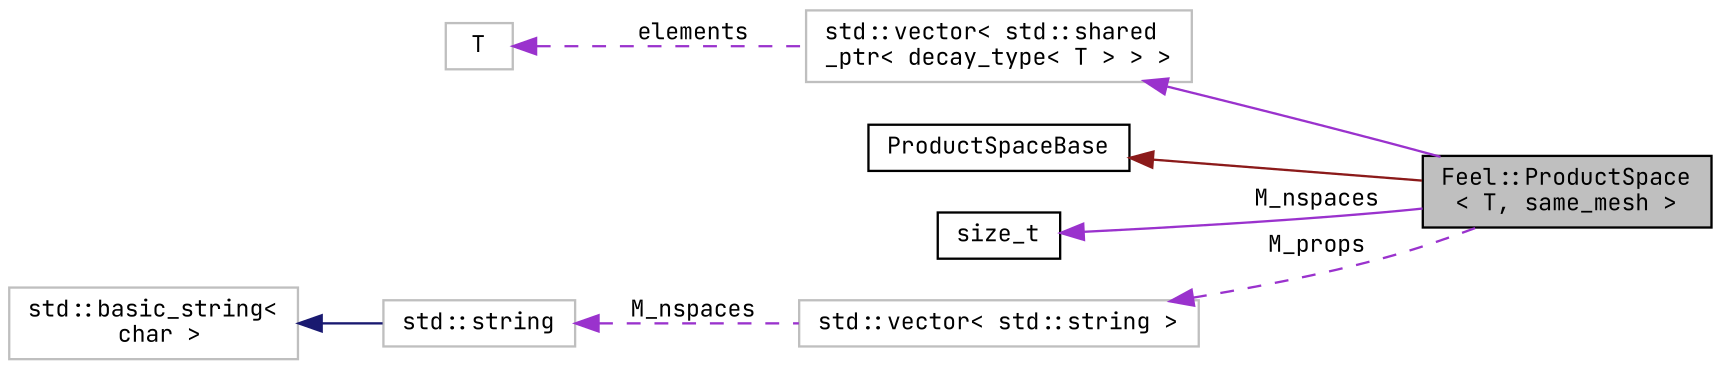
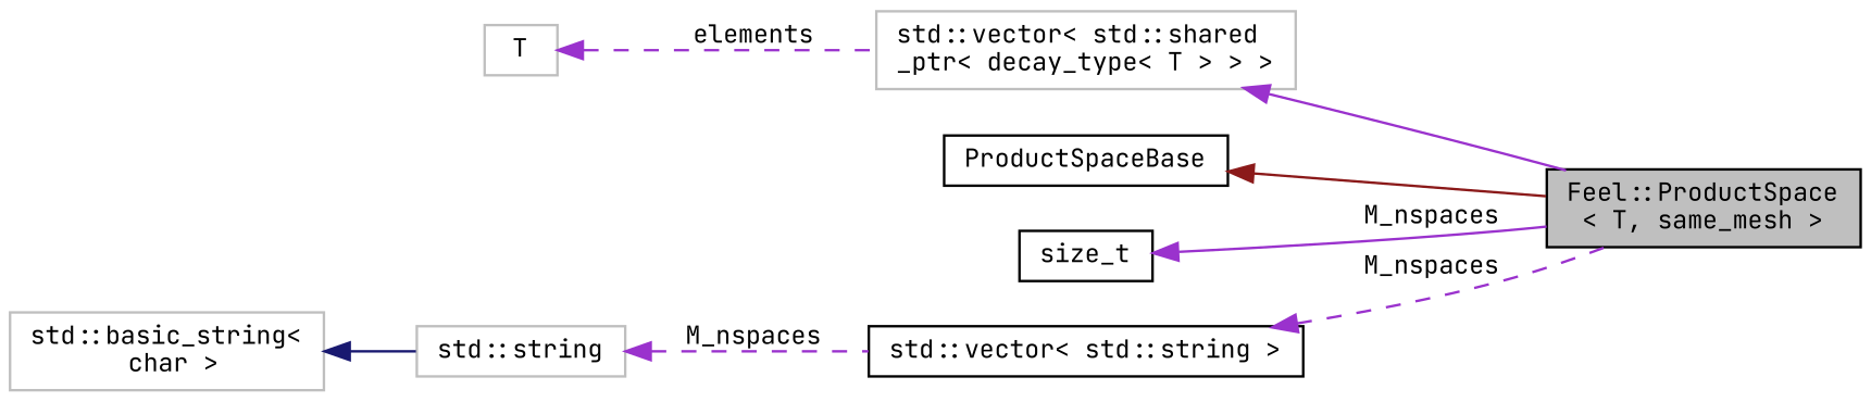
  digraph {
    fontname="JetBrains Mono"
    rankdir=LR
    node [color=grey75 fillcolor=white fontname="JetBrains Mono" fontsize=10 shape=record style=filled]
    edge [color=darkorchid3 dir=back fontname="JetBrains Mono" fontsize=10 labelfontname=Helvetica labelfontsize=10 style=solid]
    n1 [color=black fillcolor=grey75 fontcolor=black height=0.2 label="Feel::ProductSpace\l\< T, same_mesh \>" width=0.4]
    n2 [height=0.2 label="std::vector\< std::shared\l_ptr\< decay_type\< T \> \> \>" width=0.4]
    n3 [height=0.2 label=T width=0.4]
    n4 [color=black height=0.2 label=ProductSpaceBase width=0.4]
    n5 [color=black height=0.2 label=size_t width=0.4]
-   n6 [height=0.2 label="std::vector\< std::string \>" width=0.4]
+   n6 [color=black height=0.2 label="std::vector\< std::string \>" width=0.4]
    n7 [height=0.2 label="std::string" width=0.4]
    n8 [height=0.2 label="std::basic_string\<\l char \>" width=0.4]
    n2 -> n1
    n3 -> n2 [label=" elements" style=dashed]
    n4 -> n1 [color=firebrick4]
    n5 -> n1 [label=" M_nspaces"]
-   n6 -> n1 [label=" M_props" style=dashed]
+   n6 -> n1 [label=" M_nspaces" style=dashed]
    n7 -> n6 [label=" M_nspaces" style=dashed]
    n8 -> n7 [color=midnightblue]
  }
